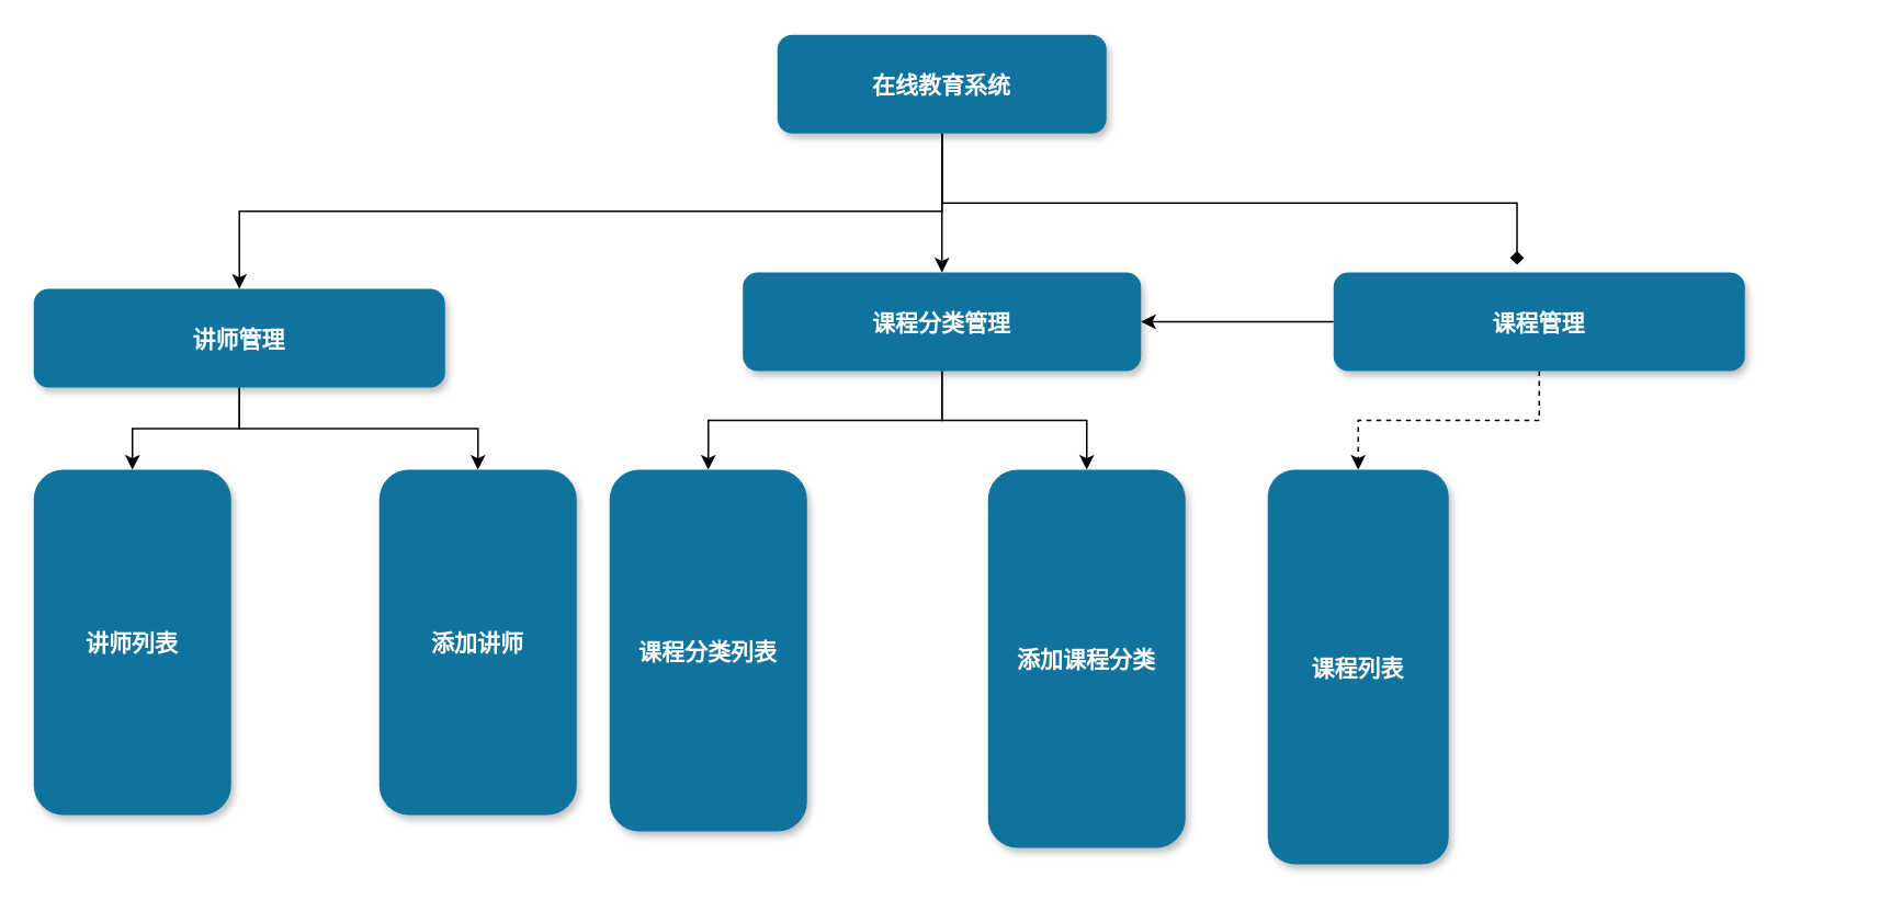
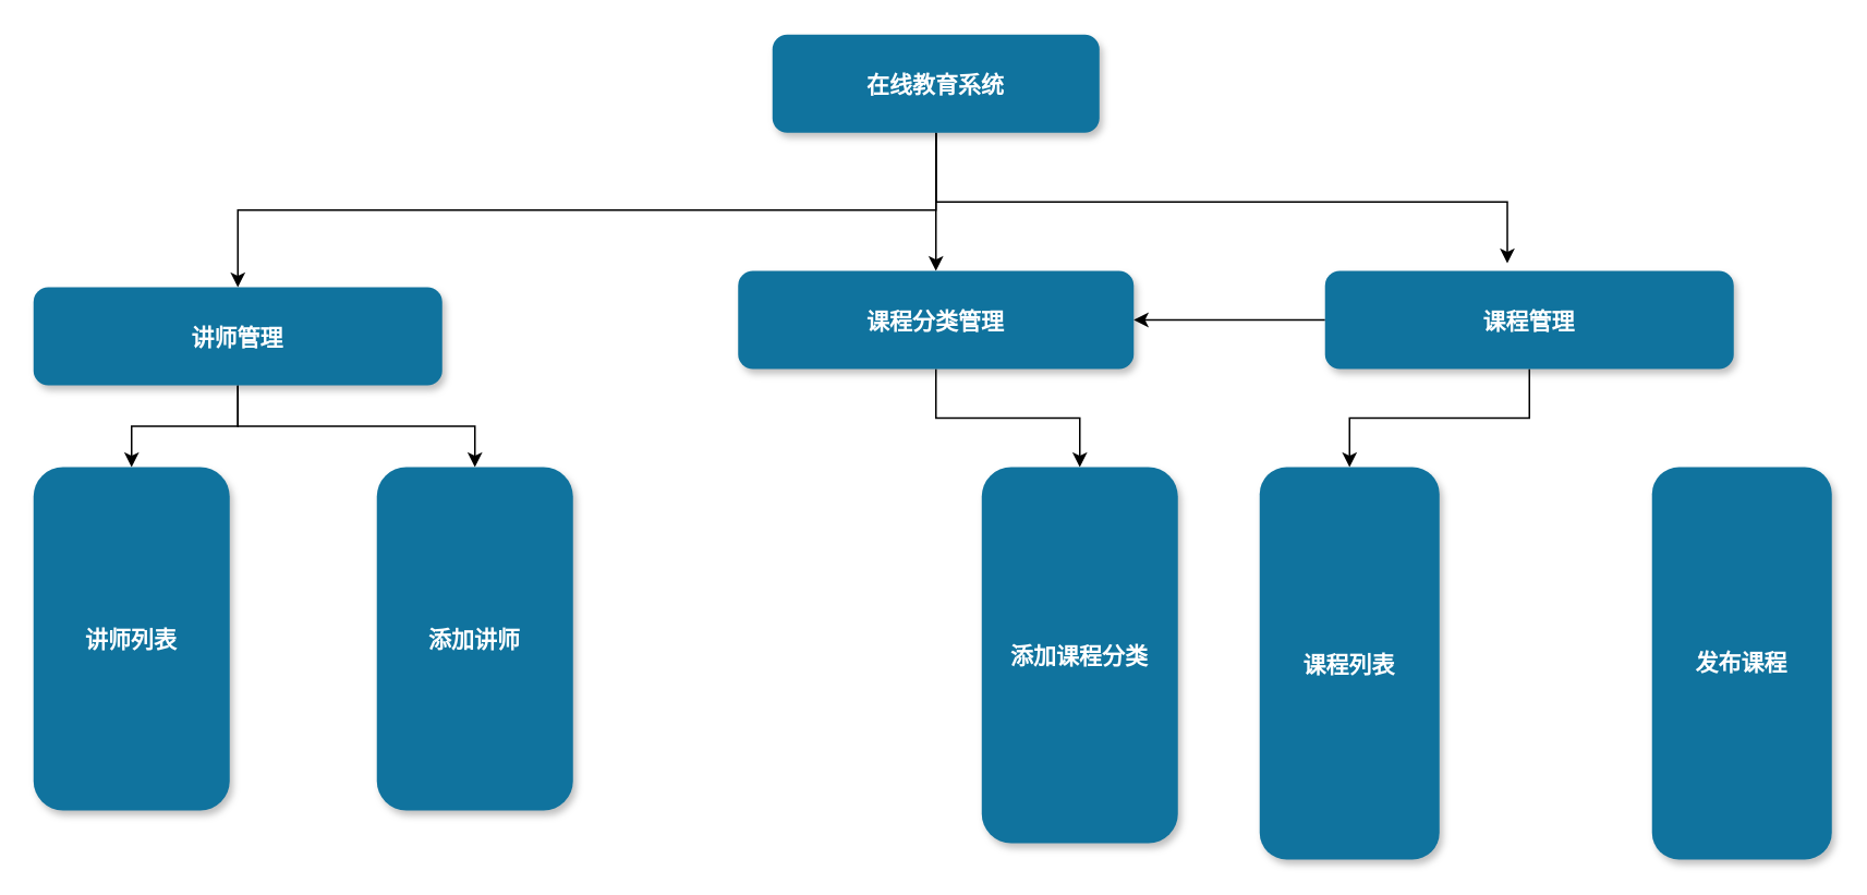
  <mxCell id="0" />
  <mxCell id="1" parent="0" />
  <mxCell id="2" style="edgeStyle=orthogonalEdgeStyle;rounded=0;orthogonalLoop=1;jettySize=auto;html=1;exitX=0.5;exitY=1;exitDx=0;exitDy=0;entryX=0.5;entryY=0;entryDx=0;entryDy=0;" parent="1" source="5" target="13" edge="1"><mxGeometry relative="1" as="geometry" /></mxCell>
- <mxCell id="3" style="edgeStyle=orthogonalEdgeStyle;rounded=0;orthogonalLoop=1;jettySize=auto;html=1;exitX=0.5;exitY=1;exitDx=0;exitDy=0;entryX=0.446;entryY=-0.077;entryDx=0;entryDy=0;entryPerimeter=0;endArrow=diamond;" parent="1" source="5" target="18" edge="1"><mxGeometry relative="1" as="geometry" /></mxCell>
+ <mxCell id="3" style="edgeStyle=orthogonalEdgeStyle;rounded=0;orthogonalLoop=1;jettySize=auto;html=1;exitX=0.5;exitY=1;exitDx=0;exitDy=0;entryX=0.446;entryY=-0.077;entryDx=0;entryDy=0;entryPerimeter=0;" parent="1" source="5" target="18" edge="1"><mxGeometry relative="1" as="geometry" /></mxCell>
  <mxCell id="4" style="edgeStyle=orthogonalEdgeStyle;rounded=0;orthogonalLoop=1;jettySize=auto;html=1;exitX=0.5;exitY=1;exitDx=0;exitDy=0;entryX=0.5;entryY=0;entryDx=0;entryDy=0;" parent="1" source="5" target="8" edge="1"><mxGeometry relative="1" as="geometry" /></mxCell>
  <mxCell id="5" value="在线教育系统" style="rounded=1;fillColor=#10739E;strokeColor=none;shadow=1;gradientColor=none;fontStyle=1;fontColor=#FFFFFF;fontSize=14;" parent="1" vertex="1"><mxGeometry x="472" y="20.5" width="200" height="60" as="geometry" /></mxCell>
  <mxCell id="6" style="edgeStyle=orthogonalEdgeStyle;rounded=0;orthogonalLoop=1;jettySize=auto;html=1;exitX=0.5;exitY=1;exitDx=0;exitDy=0;entryX=0.5;entryY=0;entryDx=0;entryDy=0;" parent="1" source="8" target="9" edge="1"><mxGeometry relative="1" as="geometry" /></mxCell>
  <mxCell id="7" style="edgeStyle=orthogonalEdgeStyle;rounded=0;orthogonalLoop=1;jettySize=auto;html=1;exitX=0.5;exitY=1;exitDx=0;exitDy=0;entryX=0.5;entryY=0;entryDx=0;entryDy=0;" parent="1" source="8" target="10" edge="1"><mxGeometry relative="1" as="geometry" /></mxCell>
  <mxCell id="8" value="讲师管理" style="rounded=1;fillColor=#10739E;strokeColor=none;shadow=1;gradientColor=none;fontStyle=1;fontColor=#FFFFFF;fontSize=14;" parent="1" vertex="1"><mxGeometry x="20" y="175" width="250" height="60" as="geometry" /></mxCell>
  <mxCell id="9" value="添加讲师" style="rounded=1;fillColor=#10739E;strokeColor=none;shadow=1;gradientColor=none;fontStyle=1;fontColor=#FFFFFF;fontSize=14;" parent="1" vertex="1"><mxGeometry x="230" y="285" width="120" height="210" as="geometry" /></mxCell>
  <mxCell id="10" value="讲师列表" style="rounded=1;fillColor=#10739E;strokeColor=none;shadow=1;gradientColor=none;fontStyle=1;fontColor=#FFFFFF;fontSize=14;align=center;verticalAlign=middle;" parent="1" vertex="1"><mxGeometry x="20" y="285" width="120" height="210" as="geometry" /></mxCell>
- <mxCell id="11" style="edgeStyle=orthogonalEdgeStyle;rounded=0;orthogonalLoop=1;jettySize=auto;html=1;exitX=0.5;exitY=1;exitDx=0;exitDy=0;entryX=0.5;entryY=0;entryDx=0;entryDy=0;" parent="1" source="13" target="14" edge="1"><mxGeometry relative="1" as="geometry" /></mxCell>
  <mxCell id="12" style="edgeStyle=orthogonalEdgeStyle;rounded=0;orthogonalLoop=1;jettySize=auto;html=1;exitX=0.5;exitY=1;exitDx=0;exitDy=0;entryX=0.5;entryY=0;entryDx=0;entryDy=0;" parent="1" source="13" target="15" edge="1"><mxGeometry relative="1" as="geometry" /></mxCell>
  <mxCell id="13" value="课程分类管理" style="rounded=1;fillColor=#10739E;strokeColor=none;shadow=1;gradientColor=none;fontStyle=1;fontColor=#FFFFFF;fontSize=14;" parent="1" vertex="1"><mxGeometry x="451" y="165" width="242" height="60" as="geometry" /></mxCell>
- <mxCell id="14" value="课程分类列表" style="rounded=1;fillColor=#10739E;strokeColor=none;shadow=1;gradientColor=none;fontStyle=1;fontColor=#FFFFFF;fontSize=14;" parent="1" vertex="1"><mxGeometry x="370" y="285" width="120" height="220" as="geometry" /></mxCell>
  <mxCell id="15" value="添加课程分类" style="rounded=1;fillColor=#10739E;strokeColor=none;shadow=1;gradientColor=none;fontStyle=1;fontColor=#FFFFFF;fontSize=14;" parent="1" vertex="1"><mxGeometry x="600" y="285" width="120" height="230" as="geometry" /></mxCell>
- <mxCell id="16" value="" style="edgeStyle=orthogonalEdgeStyle;rounded=0;orthogonalLoop=1;jettySize=auto;html=1;dashed=1;" parent="1" source="18" target="19" edge="1"><mxGeometry relative="1" as="geometry" /></mxCell>
+ <mxCell id="16" value="" style="edgeStyle=orthogonalEdgeStyle;rounded=0;orthogonalLoop=1;jettySize=auto;html=1;" parent="1" source="18" target="19" edge="1"><mxGeometry relative="1" as="geometry" /></mxCell>
  <mxCell id="17" value="" style="edgeStyle=orthogonalEdgeStyle;rounded=0;orthogonalLoop=1;jettySize=auto;html=1;" parent="1" source="18" target="13" edge="1"><mxGeometry relative="1" as="geometry" /></mxCell>
  <mxCell id="18" value="课程管理" style="rounded=1;fillColor=#10739E;strokeColor=none;shadow=1;gradientColor=none;fontStyle=1;fontColor=#FFFFFF;fontSize=14;" parent="1" vertex="1"><mxGeometry x="810" y="165" width="250" height="60" as="geometry" /></mxCell>
  <mxCell id="19" value="课程列表" style="rounded=1;fillColor=#10739E;strokeColor=none;shadow=1;gradientColor=none;fontStyle=1;fontColor=#FFFFFF;fontSize=14;" parent="1" vertex="1"><mxGeometry x="770" y="285" width="110" height="240" as="geometry" /></mxCell>
+ <mxCell id="20" value="发布课程" style="whiteSpace=wrap;html=1;fontSize=14;fillColor=#10739E;strokeColor=none;fontColor=#FFFFFF;rounded=1;shadow=1;gradientColor=none;fontStyle=1;" parent="1" vertex="1"><mxGeometry x="1010" y="285" width="110" height="240" as="geometry" /></mxCell>
